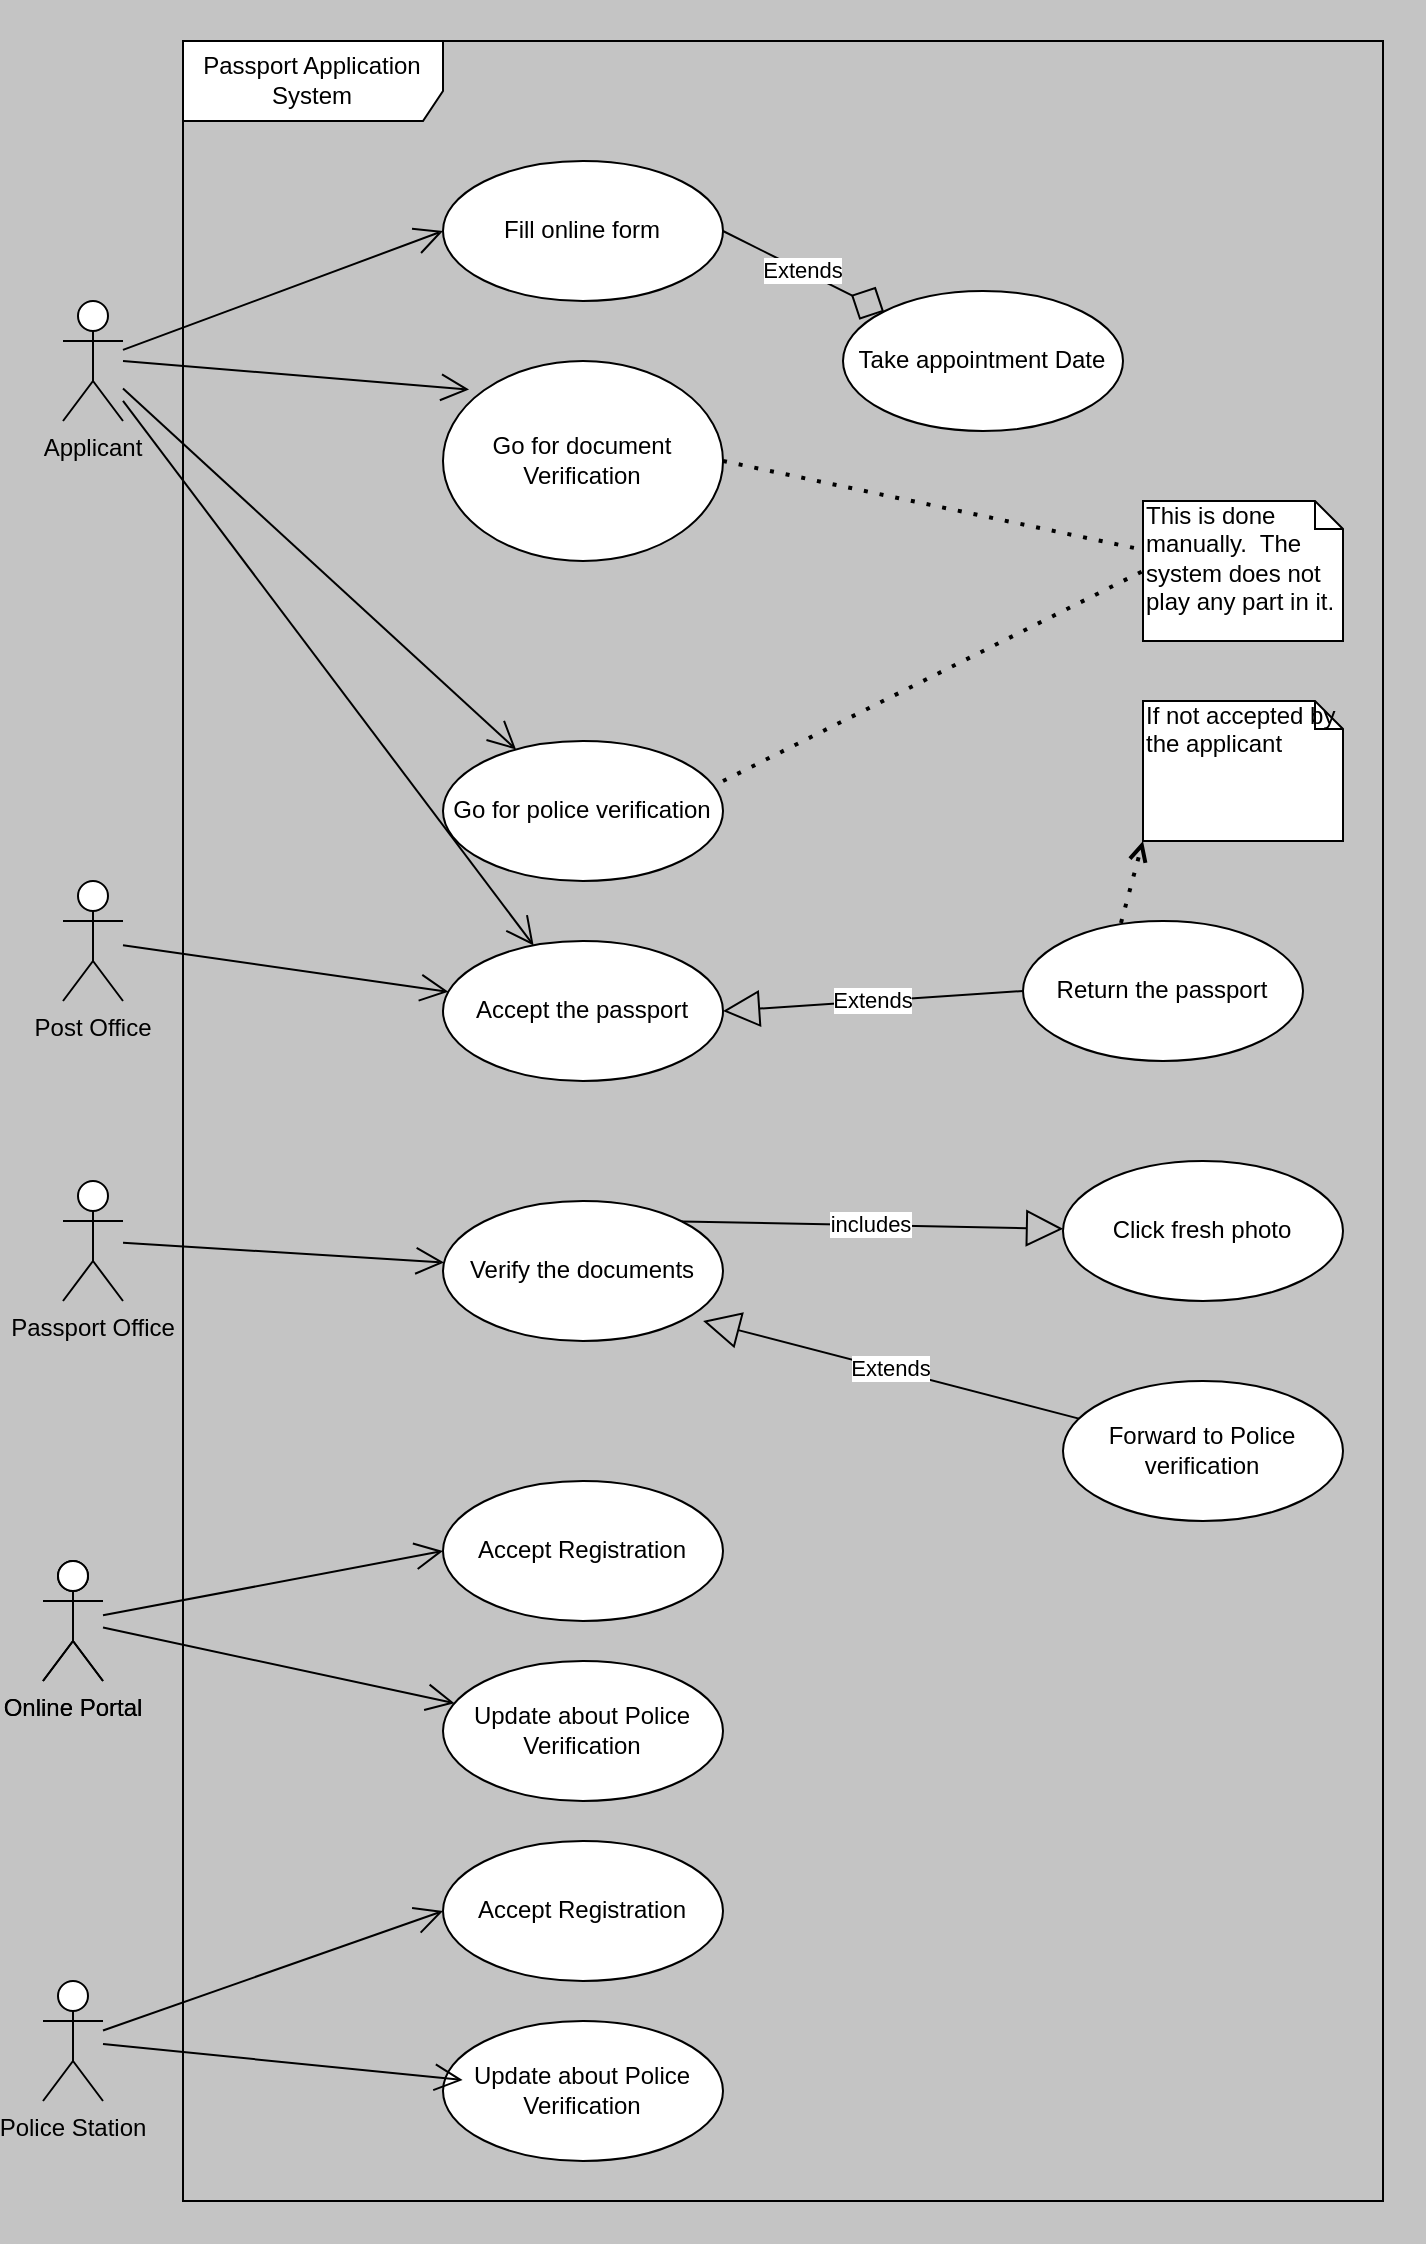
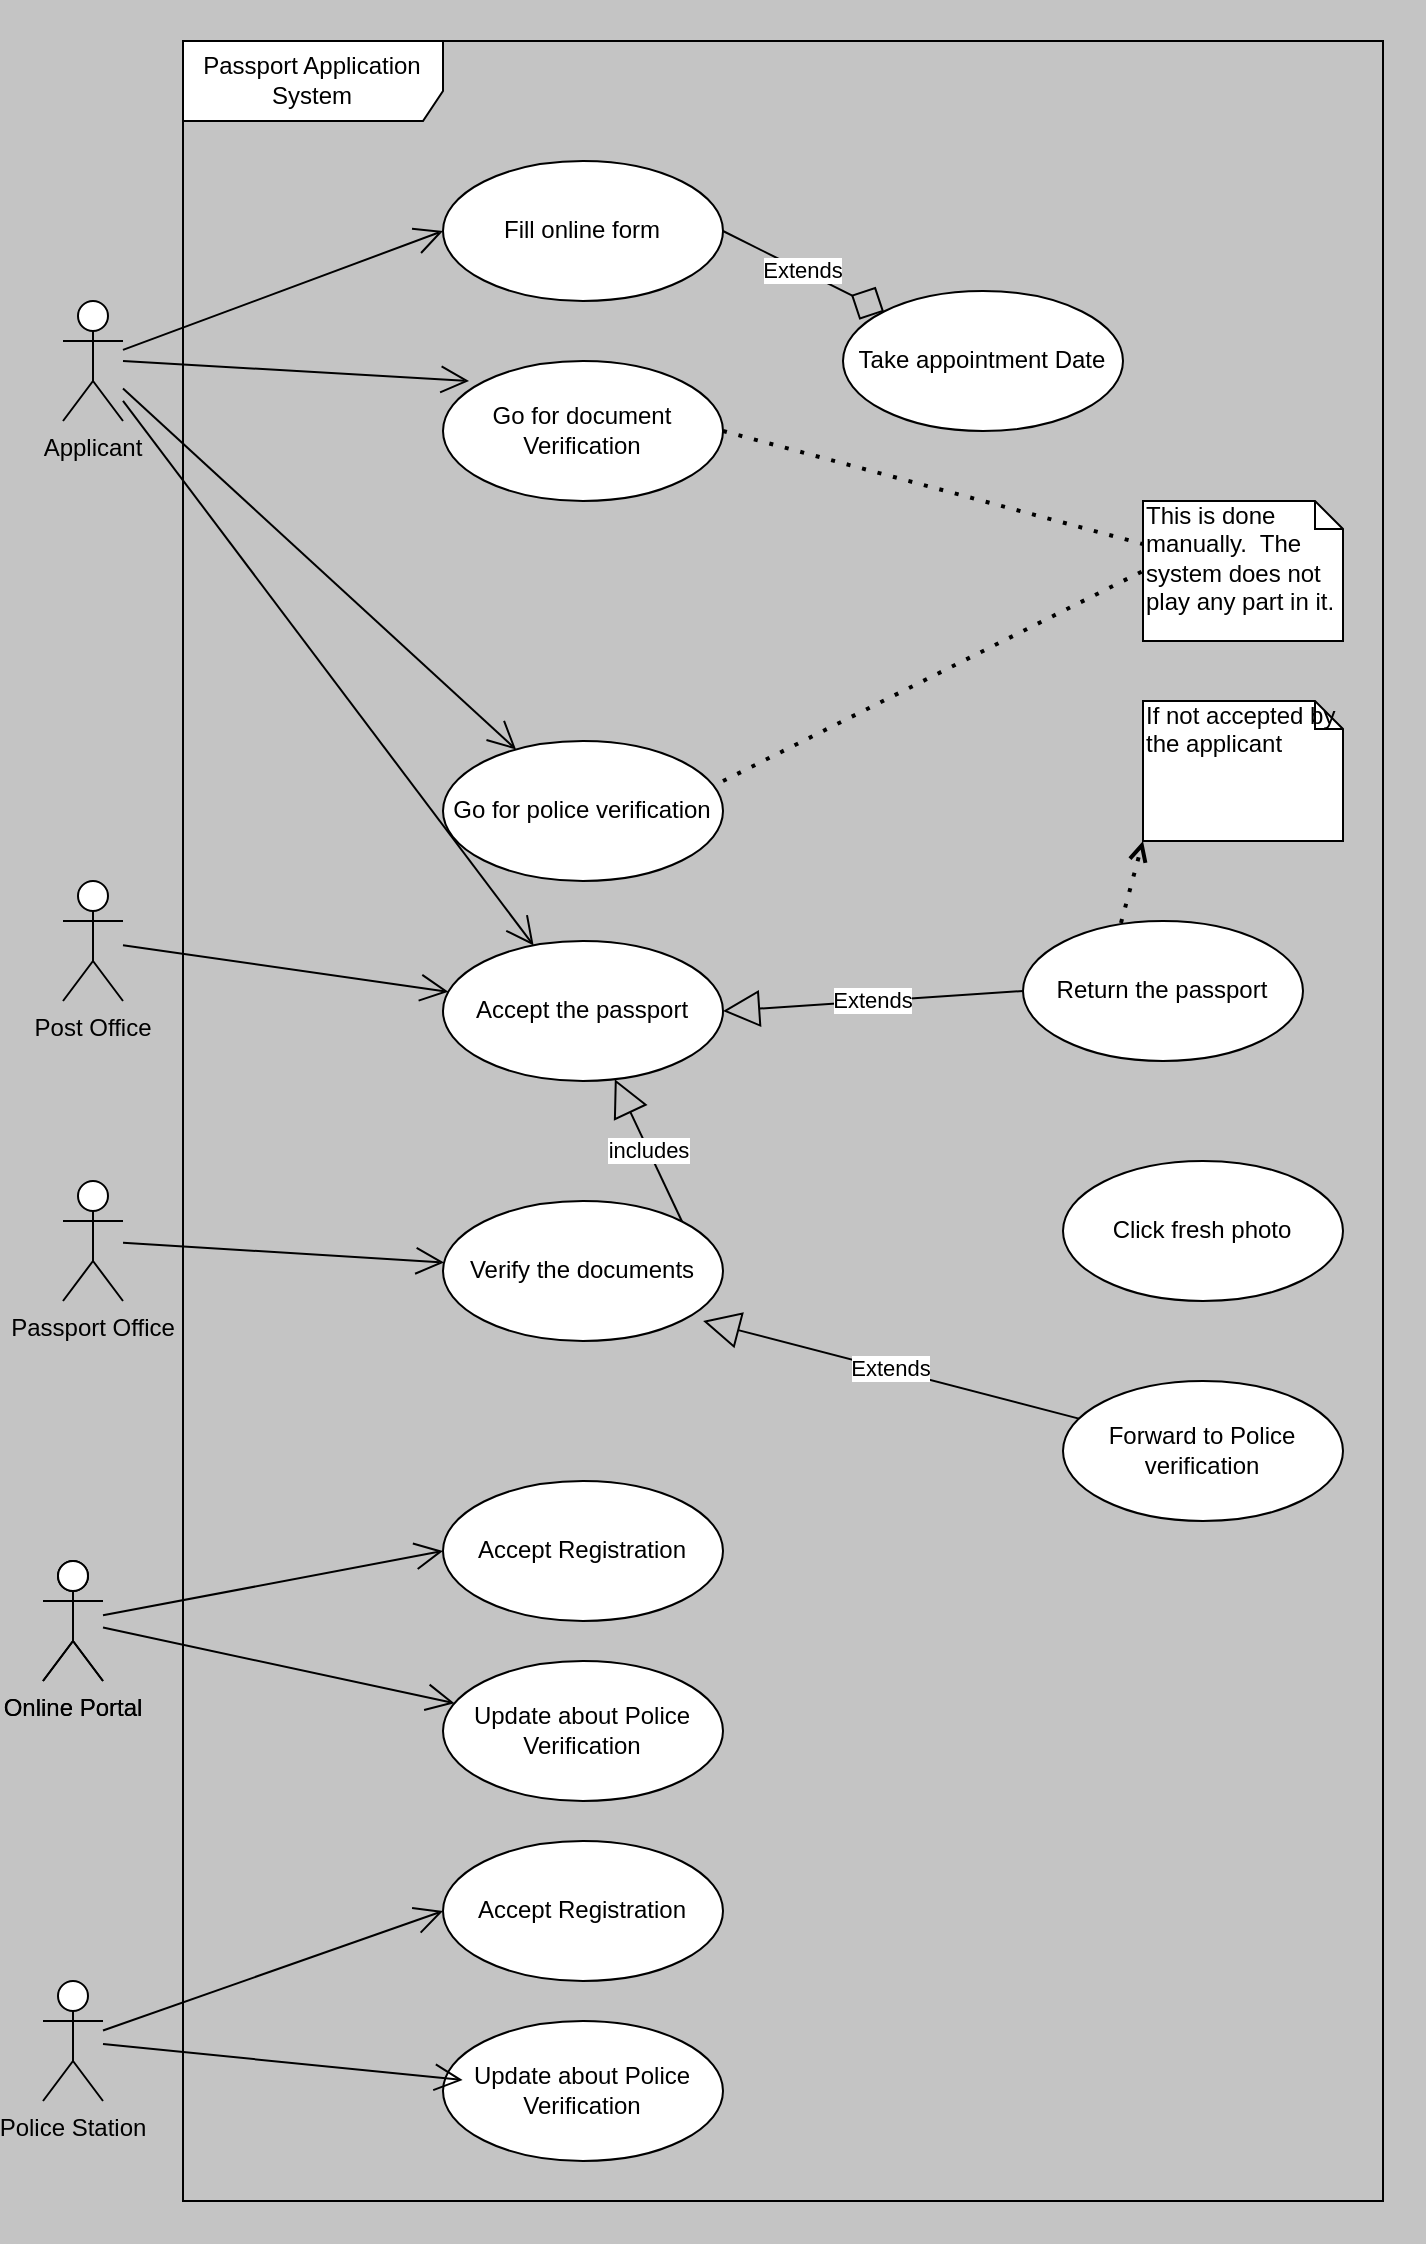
  <mxCell id="0" />
  <mxCell id="1" parent="0" />
  <mxCell id="2" value="Passport Application System&lt;br&gt;" style="shape=umlFrame;whiteSpace=wrap;html=1;width=130;height=40;" parent="1" vertex="1"><mxGeometry x="90" y="20" width="600" height="1080" as="geometry" /></mxCell>
  <mxCell id="3" value="Applicant" style="shape=umlActor;verticalLabelPosition=bottom;verticalAlign=top;html=1;" parent="1" vertex="1"><mxGeometry x="30" y="150" width="30" height="60" as="geometry" /></mxCell>
  <mxCell id="4" value="Fill online form" style="ellipse;whiteSpace=wrap;html=1;" parent="1" vertex="1"><mxGeometry x="220" y="80" width="140" height="70" as="geometry" /></mxCell>
  <mxCell id="5" value="Take appointment Date" style="ellipse;whiteSpace=wrap;html=1;" parent="1" vertex="1"><mxGeometry x="420" y="145" width="140" height="70" as="geometry" /></mxCell>
  <mxCell id="6" value="" style="endArrow=open;endFill=1;endSize=12;html=1;entryX=0;entryY=0.5;entryDx=0;entryDy=0;" parent="1" source="3" target="4" edge="1"><mxGeometry width="160" relative="1" as="geometry"><mxPoint x="190" y="180" as="sourcePoint" /><mxPoint x="350" y="180" as="targetPoint" /></mxGeometry></mxCell>
  <mxCell id="7" value="Extends" style="endArrow=diamond;endSize=16;endFill=0;html=1;exitX=1;exitY=0.5;exitDx=0;exitDy=0;" parent="1" source="4" target="5" edge="1"><mxGeometry width="160" relative="1" as="geometry"><mxPoint x="190" y="180" as="sourcePoint" /><mxPoint x="350" y="180" as="targetPoint" /></mxGeometry></mxCell>
- <mxCell id="8" value="Go for document Verification" style="ellipse;whiteSpace=wrap;html=1;" parent="1" vertex="1"><mxGeometry x="220" y="180" width="140" height="100" as="geometry" /></mxCell>
+ <mxCell id="8" value="Go for document Verification" style="ellipse;whiteSpace=wrap;html=1;" parent="1" vertex="1"><mxGeometry x="220" y="180" width="140" height="70" as="geometry" /></mxCell>
  <mxCell id="9" value="" style="endArrow=open;endFill=1;endSize=12;html=1;entryX=0.093;entryY=0.143;entryDx=0;entryDy=0;entryPerimeter=0;" parent="1" target="8" edge="1"><mxGeometry width="160" relative="1" as="geometry"><mxPoint x="60" y="180" as="sourcePoint" /><mxPoint x="220" y="180" as="targetPoint" /></mxGeometry></mxCell>
  <mxCell id="10" value="Passport Office&lt;br&gt;" style="shape=umlActor;verticalLabelPosition=bottom;verticalAlign=top;html=1;" parent="1" vertex="1"><mxGeometry x="30" y="590" width="30" height="60" as="geometry" /></mxCell>
  <mxCell id="11" value="Verify the documents" style="ellipse;whiteSpace=wrap;html=1;" parent="1" vertex="1"><mxGeometry x="220" y="600" width="140" height="70" as="geometry" /></mxCell>
  <mxCell id="12" value="This is done manually.&amp;nbsp; The system does not play any part in it.&amp;nbsp;" style="shape=note;whiteSpace=wrap;html=1;size=14;verticalAlign=top;align=left;spacingTop=-6;" parent="1" vertex="1"><mxGeometry x="570" y="250" width="100" height="70" as="geometry" /></mxCell>
- <mxCell id="13" value="includes" style="endArrow=block;endSize=16;endFill=0;html=1;exitX=1;exitY=0;exitDx=0;exitDy=0;" parent="1" source="11" target="14" edge="1"><mxGeometry width="160" relative="1" as="geometry"><mxPoint x="350" y="634.5" as="sourcePoint" /><mxPoint x="510" y="634.5" as="targetPoint" /></mxGeometry></mxCell>
+ <mxCell id="13" value="includes" style="endArrow=block;endSize=16;endFill=0;html=1;exitX=1;exitY=0;exitDx=0;exitDy=0;" parent="1" source="11" target="20" edge="1"><mxGeometry width="160" relative="1" as="geometry"><mxPoint x="350" y="634.5" as="sourcePoint" /><mxPoint x="510" y="634.5" as="targetPoint" /></mxGeometry></mxCell>
  <mxCell id="14" value="Click fresh photo" style="ellipse;whiteSpace=wrap;html=1;" parent="1" vertex="1"><mxGeometry x="530" y="580" width="140" height="70" as="geometry" /></mxCell>
  <mxCell id="15" value="" style="endArrow=open;endFill=1;endSize=12;html=1;" parent="1" source="10" target="11" edge="1"><mxGeometry width="160" relative="1" as="geometry"><mxPoint x="70" y="631" as="sourcePoint" /><mxPoint x="350" y="720" as="targetPoint" /></mxGeometry></mxCell>
  <mxCell id="16" value="Forward to Police verification" style="ellipse;whiteSpace=wrap;html=1;" parent="1" vertex="1"><mxGeometry x="530" y="690" width="140" height="70" as="geometry" /></mxCell>
  <mxCell id="17" value="Extends" style="endArrow=block;endSize=16;endFill=0;html=1;entryX=0.929;entryY=0.857;entryDx=0;entryDy=0;entryPerimeter=0;" parent="1" source="16" target="11" edge="1"><mxGeometry width="160" relative="1" as="geometry"><mxPoint x="190" y="710" as="sourcePoint" /><mxPoint x="350" y="710" as="targetPoint" /></mxGeometry></mxCell>
  <mxCell id="18" value="Go for police verification" style="ellipse;whiteSpace=wrap;html=1;" parent="1" vertex="1"><mxGeometry x="220" y="370" width="140" height="70" as="geometry" /></mxCell>
  <mxCell id="19" value="" style="endArrow=open;endFill=1;endSize=12;html=1;" parent="1" source="3" target="18" edge="1"><mxGeometry width="160" relative="1" as="geometry"><mxPoint x="190" y="370" as="sourcePoint" /><mxPoint x="350" y="370" as="targetPoint" /></mxGeometry></mxCell>
  <mxCell id="20" value="Accept the passport" style="ellipse;whiteSpace=wrap;html=1;" parent="1" vertex="1"><mxGeometry x="220" y="470" width="140" height="70" as="geometry" /></mxCell>
  <mxCell id="21" value="Post Office" style="shape=umlActor;verticalLabelPosition=bottom;verticalAlign=top;html=1;" parent="1" vertex="1"><mxGeometry x="30" y="440" width="30" height="60" as="geometry" /></mxCell>
  <mxCell id="22" value="" style="endArrow=open;endFill=1;endSize=12;html=1;" parent="1" source="21" target="20" edge="1"><mxGeometry width="160" relative="1" as="geometry"><mxPoint x="190" y="620" as="sourcePoint" /><mxPoint x="350" y="620" as="targetPoint" /></mxGeometry></mxCell>
  <mxCell id="23" value="" style="endArrow=open;endFill=1;endSize=12;html=1;" parent="1" source="3" target="20" edge="1"><mxGeometry width="160" relative="1" as="geometry"><mxPoint x="190" y="370" as="sourcePoint" /><mxPoint x="350" y="370" as="targetPoint" /></mxGeometry></mxCell>
  <mxCell id="24" value="Return the passport" style="ellipse;whiteSpace=wrap;html=1;" parent="1" vertex="1"><mxGeometry x="510" y="460" width="140" height="70" as="geometry" /></mxCell>
  <mxCell id="25" value="Extends" style="endArrow=block;endSize=16;endFill=0;html=1;entryX=1;entryY=0.5;entryDx=0;entryDy=0;exitX=0;exitY=0.5;exitDx=0;exitDy=0;" parent="1" source="24" target="20" edge="1"><mxGeometry width="160" relative="1" as="geometry"><mxPoint x="190" y="620" as="sourcePoint" /><mxPoint x="350" y="620" as="targetPoint" /></mxGeometry></mxCell>
  <mxCell id="26" value="" style="endArrow=none;dashed=1;html=1;dashPattern=1 3;strokeWidth=2;exitX=1;exitY=0.5;exitDx=0;exitDy=0;" parent="1" source="8" target="12" edge="1"><mxGeometry width="50" height="50" relative="1" as="geometry"><mxPoint x="250" y="390" as="sourcePoint" /><mxPoint x="300" y="340" as="targetPoint" /></mxGeometry></mxCell>
  <mxCell id="27" value="" style="endArrow=none;dashed=1;html=1;dashPattern=1 3;strokeWidth=2;exitX=1;exitY=0.286;exitDx=0;exitDy=0;exitPerimeter=0;entryX=0;entryY=0.5;entryDx=0;entryDy=0;entryPerimeter=0;" parent="1" source="18" target="12" edge="1"><mxGeometry width="50" height="50" relative="1" as="geometry"><mxPoint x="360" y="225" as="sourcePoint" /><mxPoint x="460" y="278.333" as="targetPoint" /></mxGeometry></mxCell>
  <mxCell id="28" value="If not accepted by the applicant" style="shape=note;whiteSpace=wrap;html=1;size=14;verticalAlign=top;align=left;spacingTop=-6;" parent="1" vertex="1"><mxGeometry x="570" y="350" width="100" height="70" as="geometry" /></mxCell>
  <mxCell id="29" value="" style="endArrow=open;dashed=1;html=1;dashPattern=1 3;strokeWidth=2;exitX=0.35;exitY=0.014;exitDx=0;exitDy=0;exitPerimeter=0;entryX=0;entryY=1;entryDx=0;entryDy=0;entryPerimeter=0;" parent="1" source="24" target="28" edge="1"><mxGeometry width="50" height="50" relative="1" as="geometry"><mxPoint x="360" y="350.02" as="sourcePoint" /><mxPoint x="587.642" y="430" as="targetPoint" /></mxGeometry></mxCell>
  <mxCell id="30" value="Online Portal" style="shape=umlActor;verticalLabelPosition=bottom;verticalAlign=top;html=1;" vertex="1" parent="1"><mxGeometry x="20" y="780" width="30" height="60" as="geometry" /></mxCell>
  <mxCell id="31" value="Accept Registration" style="ellipse;whiteSpace=wrap;html=1;" vertex="1" parent="1"><mxGeometry x="220" y="740" width="140" height="70" as="geometry" /></mxCell>
  <mxCell id="32" value="Update about Police Verification" style="ellipse;whiteSpace=wrap;html=1;" vertex="1" parent="1"><mxGeometry x="220" y="830" width="140" height="70" as="geometry" /></mxCell>
  <mxCell id="33" value="" style="endArrow=open;endFill=1;endSize=12;html=1;entryX=0;entryY=0.5;entryDx=0;entryDy=0;" edge="1" parent="1" source="30" target="31"><mxGeometry width="160" relative="1" as="geometry"><mxPoint x="100" y="820.387" as="sourcePoint" /><mxPoint x="250.564" y="829.998" as="targetPoint" /></mxGeometry></mxCell>
  <mxCell id="34" value="" style="endArrow=open;endFill=1;endSize=12;html=1;" edge="1" parent="1" source="30" target="32"><mxGeometry width="160" relative="1" as="geometry"><mxPoint x="100" y="852.162" as="sourcePoint" /><mxPoint x="270" y="820" as="targetPoint" /></mxGeometry></mxCell>
  <mxCell id="35" value="Online Portal" style="shape=umlActor;verticalLabelPosition=bottom;verticalAlign=top;html=1;" vertex="1" parent="1"><mxGeometry x="20" y="780" width="30" height="60" as="geometry" /></mxCell>
  <mxCell id="36" value="Accept Registration" style="ellipse;whiteSpace=wrap;html=1;" vertex="1" parent="1"><mxGeometry x="220" y="920" width="140" height="70" as="geometry" /></mxCell>
  <mxCell id="37" value="Update about Police Verification" style="ellipse;whiteSpace=wrap;html=1;" vertex="1" parent="1"><mxGeometry x="220" y="1010" width="140" height="70" as="geometry" /></mxCell>
  <mxCell id="38" value="Police Station" style="shape=umlActor;verticalLabelPosition=bottom;verticalAlign=top;html=1;" vertex="1" parent="1"><mxGeometry x="20" y="990" width="30" height="60" as="geometry" /></mxCell>
  <mxCell id="39" value="" style="endArrow=open;endFill=1;endSize=12;html=1;entryX=0;entryY=0.5;entryDx=0;entryDy=0;" edge="1" parent="1" source="38" target="36"><mxGeometry width="160" relative="1" as="geometry"><mxPoint x="60" y="823.235" as="sourcePoint" /><mxPoint x="235.725" y="861.137" as="targetPoint" /></mxGeometry></mxCell>
  <mxCell id="40" value="" style="endArrow=open;endFill=1;endSize=12;html=1;entryX=0.233;entryY=0.944;entryDx=0;entryDy=0;entryPerimeter=0;" edge="1" parent="1" source="38" target="2"><mxGeometry width="160" relative="1" as="geometry"><mxPoint x="60" y="823.235" as="sourcePoint" /><mxPoint x="235.725" y="861.137" as="targetPoint" /></mxGeometry></mxCell>
